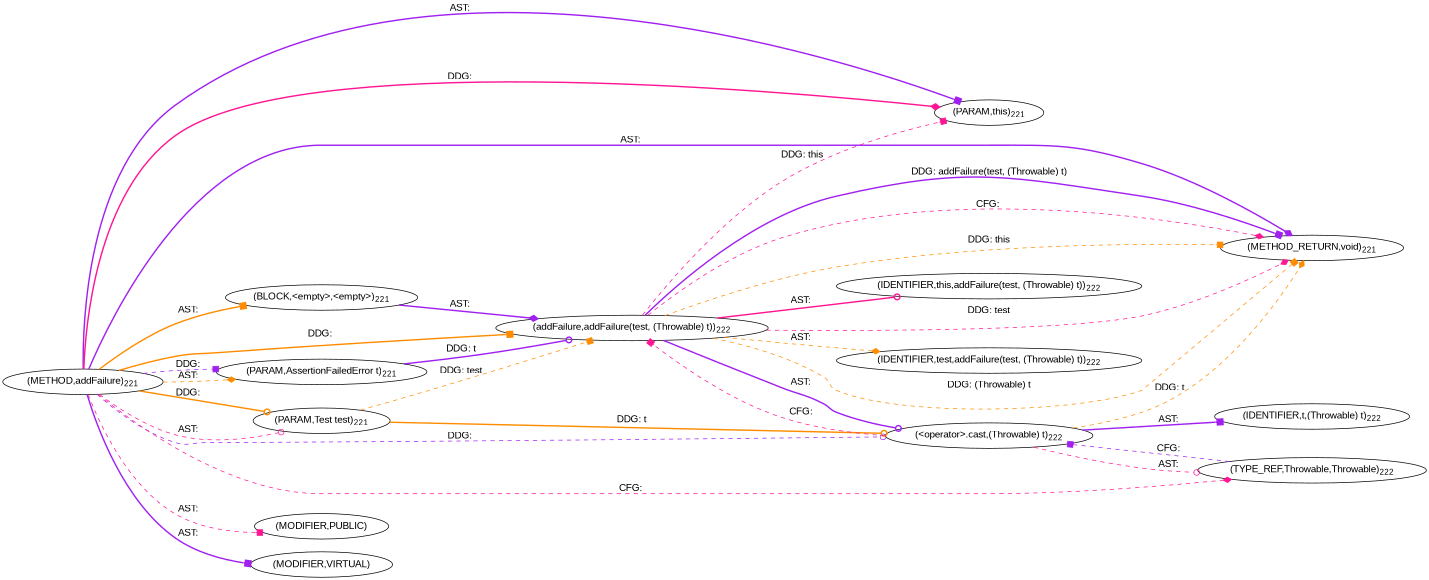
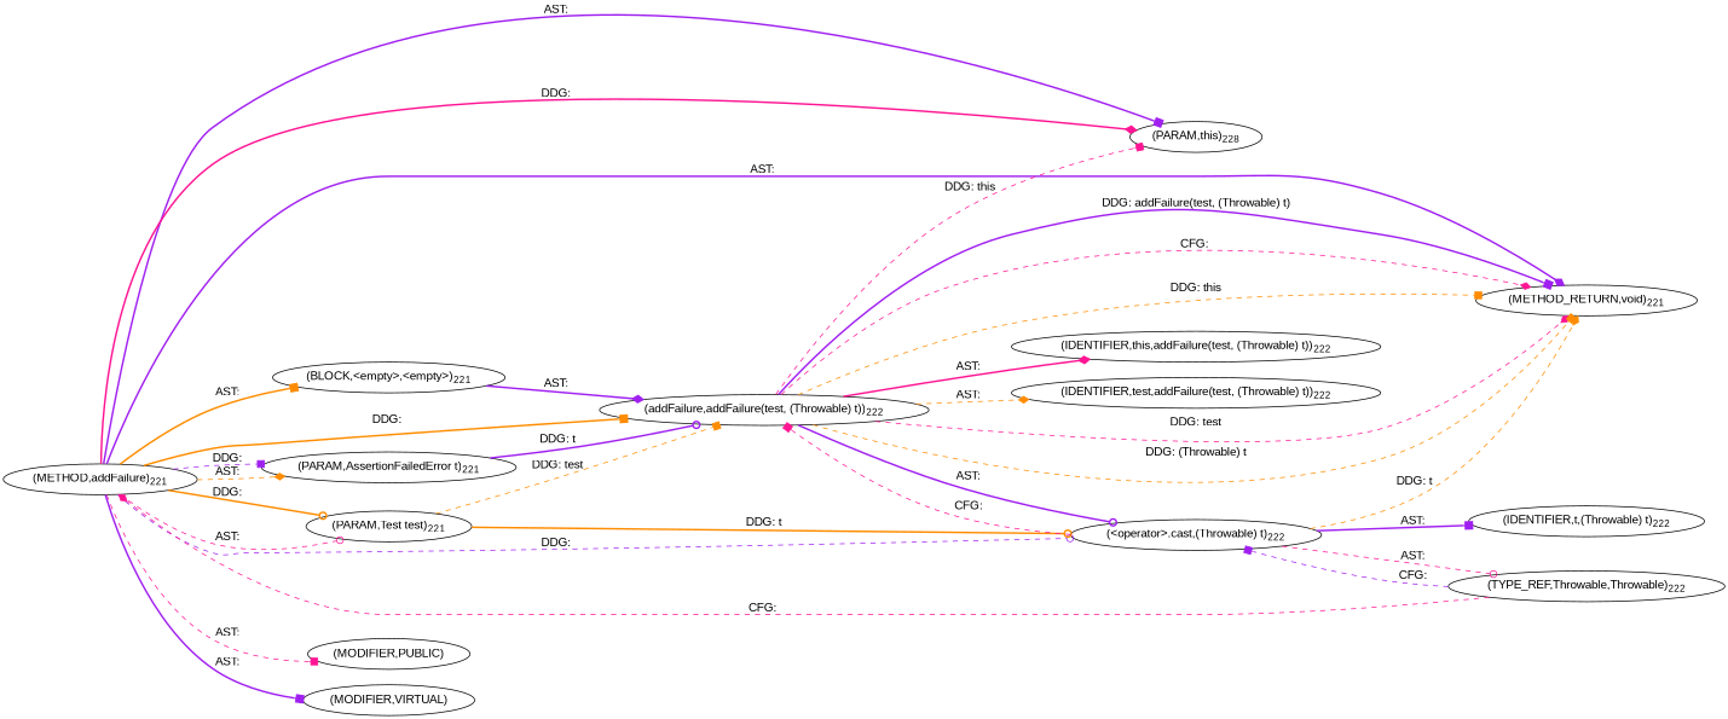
  digraph {
    fontname="Liberation Sans"
    rankdir=LR
    node [fontname="Liberation Sans"]
    edge [arrowhead=box color=purple fontname="Liberation Sans" style=dashed]
    n1 [label=<(METHOD,addFailure)<SUB>221</SUB>>]
-   n2 [label=<(PARAM,this)<SUB>221</SUB>>]
+   n2 [label=<(PARAM,this)<SUB>228</SUB>>]
    n3 [label=<(PARAM,Test test)<SUB>221</SUB>>]
    n4 [label=<(PARAM,AssertionFailedError t)<SUB>221</SUB>>]
    n5 [label=<(BLOCK,&lt;empty&gt;,&lt;empty&gt;)<SUB>221</SUB>>]
    n6 [label=<(addFailure,addFailure(test, (Throwable) t))<SUB>222</SUB>>]
    n7 [label=<(&lt;operator&gt;.cast,(Throwable) t)<SUB>222</SUB>>]
    n8 [label=<(TYPE_REF,Throwable,Throwable)<SUB>222</SUB>>]
    n9 [label=<(MODIFIER,PUBLIC)>]
    n10 [label=<(MODIFIER,VIRTUAL)>]
    n11 [label=<(METHOD_RETURN,void)<SUB>221</SUB>>]
    n12 [label=<(IDENTIFIER,this,addFailure(test, (Throwable) t))<SUB>222</SUB>>]
    n13 [label=<(IDENTIFIER,test,addFailure(test, (Throwable) t))<SUB>222</SUB>>]
    n14 [label=<(IDENTIFIER,t,(Throwable) t)<SUB>222</SUB>>]
    n1 -> n2 [label="AST: " style=bold]
    n1 -> n2 [arrowhead=diamond color=deeppink label="DDG: " style=bold]
    n1 -> n3 [arrowhead=odot color=deeppink label="AST: "]
    n1 -> n3 [arrowhead=odot color=darkorange label="DDG: " style=bold]
    n1 -> n4 [arrowhead=diamond color=darkorange label="AST: "]
    n1 -> n4 [label="DDG: "]
    n1 -> n5 [color=darkorange label="AST: " style=bold]
    n1 -> n6 [color=darkorange label="DDG: " style=bold]
    n1 -> n7 [arrowhead=odot label="DDG: "]
-   n1 -> n8 [arrowhead=diamond color=deeppink label="CFG: "]
+   n8 -> n1 [arrowhead=diamond color=deeppink label="CFG: "]
    n1 -> n9 [color=deeppink label="AST: "]
    n1 -> n10 [label="AST: " style=bold]
    n1 -> n11 [arrowhead=diamond label="AST: " style=bold]
    n3 -> n6 [color=darkorange label="DDG: test"]
    n3 -> n7 [arrowhead=odot color=darkorange label="DDG: t" style=bold]
    n4 -> n6 [arrowhead=odot label="DDG: t" style=bold]
    n5 -> n6 [arrowhead=diamond label="AST: " style=bold]
    n6 -> n2 [color=deeppink label="DDG: this"]
    n6 -> n7 [arrowhead=odot label="AST: " style=bold]
    n6 -> n11 [arrowhead=diamond color=deeppink label="CFG: "]
    n6 -> n11 [color=darkorange label="DDG: this"]
    n6 -> n11 [arrowhead=diamond color=deeppink label="DDG: test"]
    n6 -> n11 [color=darkorange label="DDG: (Throwable) t"]
    n6 -> n11 [label="DDG: addFailure(test, (Throwable) t)" style=bold]
-   n6 -> n12 [arrowhead=odot color=deeppink label="AST: " style=bold]
+   n6 -> n12 [arrowhead=diamond color=deeppink label="AST: " style=bold]
    n6 -> n13 [arrowhead=diamond color=darkorange label="AST: "]
    n7 -> n6 [color=deeppink label="CFG: "]
    n7 -> n8 [arrowhead=odot color=deeppink label="AST: "]
    n7 -> n11 [arrowhead=diamond color=darkorange label="DDG: t"]
    n7 -> n14 [label="AST: " style=bold]
    n8 -> n7 [label="CFG: "]
  }
